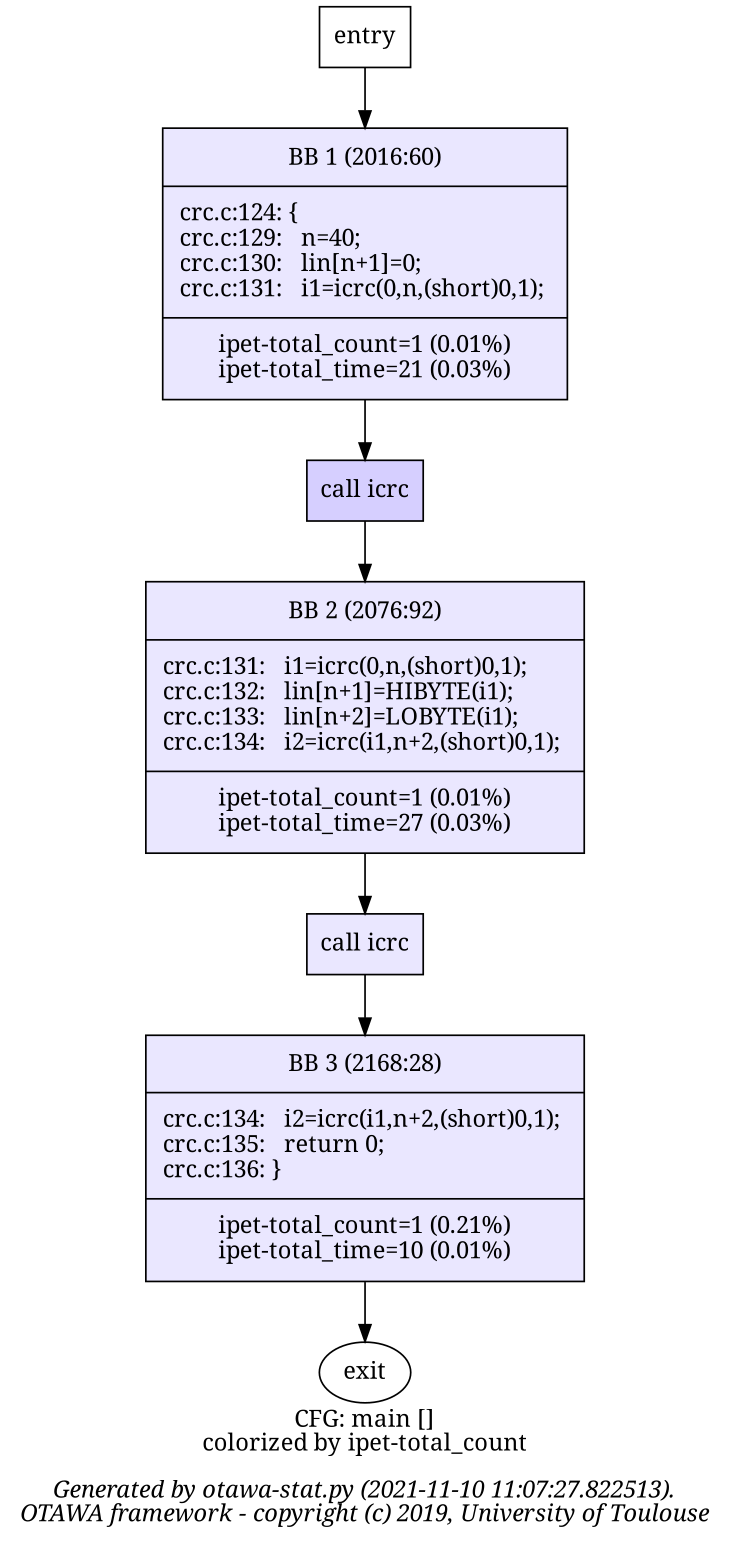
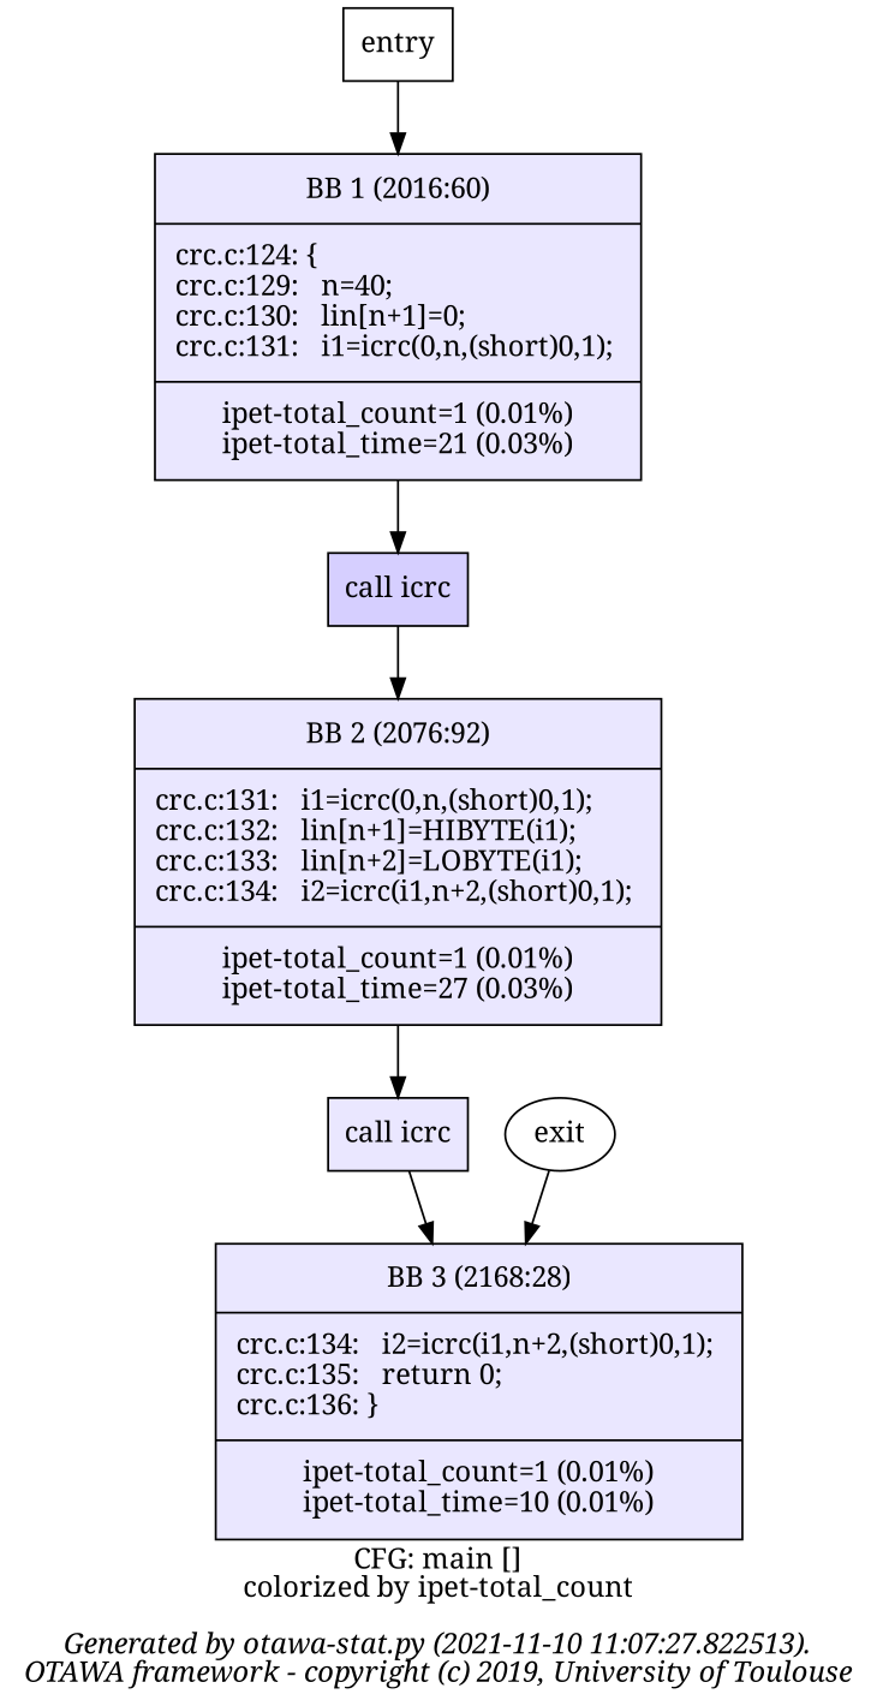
  digraph {
    fontname="Noto Serif"
    label=<CFG: main []<br/>colorized by ipet-total_count<br/><BR/><I>Generated by otawa-stat.py (2021-11-10 11:07:27.822513).</I><BR/><I>OTAWA framework - copyright (c) 2019, University of Toulouse</I>>
    node [fontname="Noto Serif" shape=box fillcolor="#eae7ff" fontcolor="#000000" style=filled]
    edge [fontname="Noto Serif"]
    n1 [label=entry fillcolor="" fontcolor="" style=""]
    n2 [label=<<table border='0' cellpadding='8px'><tr><td>BB 1 (2016:60)</td></tr><hr/><tr><td align='left'>crc.c:124: { <br align='left'/>crc.c:129: &nbsp;&nbsp;n=40; <br align='left'/>crc.c:130: &nbsp;&nbsp;lin[n+1]=0; <br align='left'/>crc.c:131: &nbsp;&nbsp;i1=icrc(0,n,(short)0,1); <br align='left'/></td></tr><hr/><tr><td>ipet-total_count=1 (0.01%)<br/>ipet-total_time=21 (0.03%)<br/></td></tr></table>> margin=0]
    n3 [fillcolor="#d6cfff" label="call icrc"]
    n4 [label=<<table border='0' cellpadding='8px'><tr><td>BB 2 (2076:92)</td></tr><hr/><tr><td align='left'>crc.c:131: &nbsp;&nbsp;i1=icrc(0,n,(short)0,1); <br align='left'/>crc.c:132: &nbsp;&nbsp;lin[n+1]=HIBYTE(i1); <br align='left'/>crc.c:133: &nbsp;&nbsp;lin[n+2]=LOBYTE(i1); <br align='left'/>crc.c:134: &nbsp;&nbsp;i2=icrc(i1,n+2,(short)0,1); <br align='left'/></td></tr><hr/><tr><td>ipet-total_count=1 (0.01%)<br/>ipet-total_time=27 (0.03%)<br/></td></tr></table>> margin=0]
    n5 [label="call icrc"]
-   n6 [label=<<table border='0' cellpadding='8px'><tr><td>BB 3 (2168:28)</td></tr><hr/><tr><td align='left'>crc.c:134: &nbsp;&nbsp;i2=icrc(i1,n+2,(short)0,1); <br align='left'/>crc.c:135: &nbsp;&nbsp;return&nbsp;0; <br align='left'/>crc.c:136: } <br align='left'/></td></tr><hr/><tr><td>ipet-total_count=1 (0.21%)<br/>ipet-total_time=10 (0.01%)<br/></td></tr></table>> margin=0]
+   n6 [label=<<table border='0' cellpadding='8px'><tr><td>BB 3 (2168:28)</td></tr><hr/><tr><td align='left'>crc.c:134: &nbsp;&nbsp;i2=icrc(i1,n+2,(short)0,1); <br align='left'/>crc.c:135: &nbsp;&nbsp;return&nbsp;0; <br align='left'/>crc.c:136: } <br align='left'/></td></tr><hr/><tr><td>ipet-total_count=1 (0.01%)<br/>ipet-total_time=10 (0.01%)<br/></td></tr></table>> margin=0]
    n7 [label=exit shape="" fillcolor="" fontcolor="" style=""]
    n1 -> n2
    n2 -> n3
    n3 -> n4
    n4 -> n5
    n5 -> n6
-   n6 -> n7
+   n7 -> n6
  }
